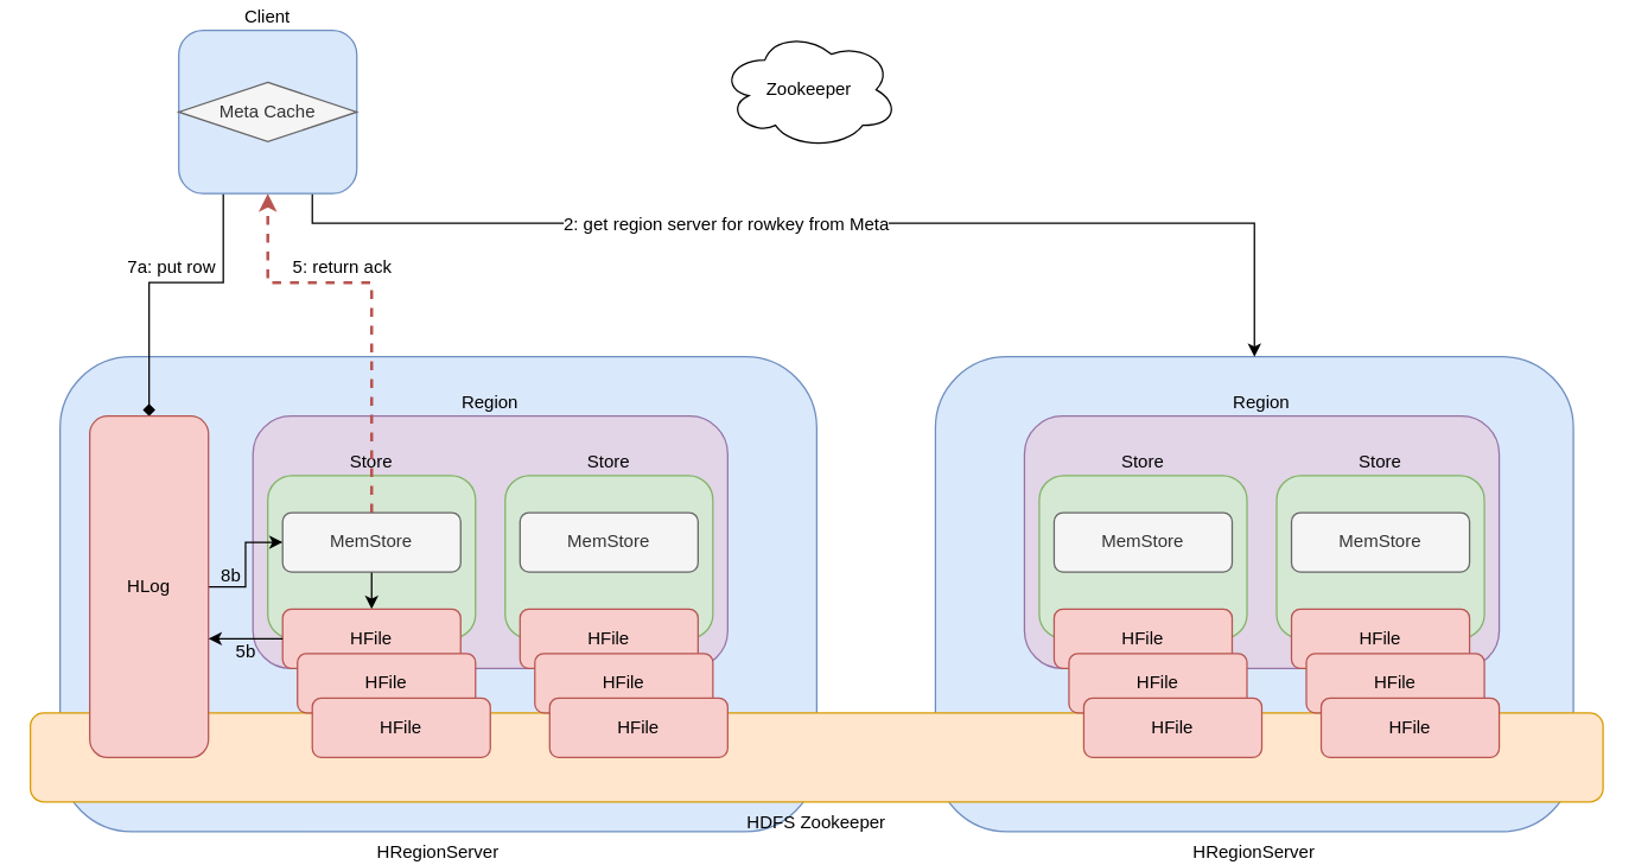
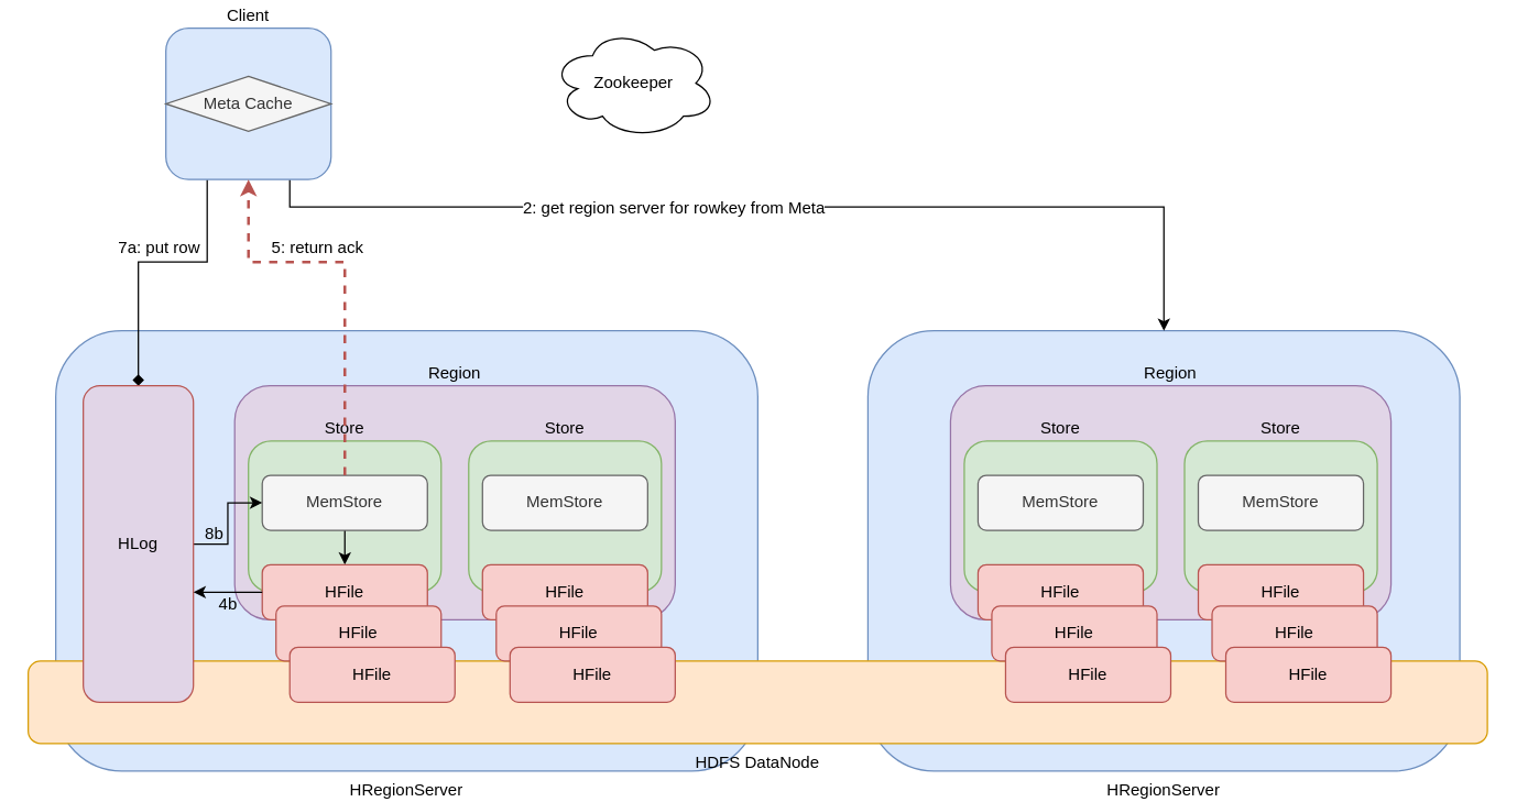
  <mxCell id="0" />
  <mxCell id="1" parent="0" />
  <mxCell id="2" value="HRegionServer" style="rounded=1;whiteSpace=wrap;html=1;labelPosition=center;verticalLabelPosition=bottom;align=center;verticalAlign=top;fillColor=#dae8fc;strokeColor=#6c8ebf;" parent="1" vertex="1"><mxGeometry x="630" y="240" width="430" height="320" as="geometry" /></mxCell>
  <mxCell id="3" value="HRegionServer" style="rounded=1;whiteSpace=wrap;html=1;labelPosition=center;verticalLabelPosition=bottom;align=center;verticalAlign=top;fillColor=#dae8fc;strokeColor=#6c8ebf;" parent="1" vertex="1"><mxGeometry x="40" y="240" width="510" height="320" as="geometry" /></mxCell>
- <mxCell id="4" value="HDFS Zookeeper" style="rounded=1;whiteSpace=wrap;html=1;fillColor=#ffe6cc;strokeColor=#d79b00;labelPosition=center;verticalLabelPosition=bottom;align=center;verticalAlign=top;" parent="1" vertex="1"><mxGeometry x="20" y="480" width="1060" height="60" as="geometry" /></mxCell>
+ <mxCell id="4" value="HDFS DataNode" style="rounded=1;whiteSpace=wrap;html=1;fillColor=#ffe6cc;strokeColor=#d79b00;labelPosition=center;verticalLabelPosition=bottom;align=center;verticalAlign=top;" parent="1" vertex="1"><mxGeometry x="20" y="480" width="1060" height="60" as="geometry" /></mxCell>
  <mxCell id="5" value="" style="group" parent="1" vertex="1" connectable="0"><mxGeometry x="170" y="280" width="320" height="230" as="geometry" /></mxCell>
  <mxCell id="6" value="Region" style="rounded=1;whiteSpace=wrap;html=1;labelPosition=center;verticalLabelPosition=top;align=center;verticalAlign=bottom;fillColor=#e1d5e7;strokeColor=#9673a6;" parent="5" vertex="1"><mxGeometry width="320" height="170" as="geometry" /></mxCell>
  <mxCell id="7" value="" style="group" parent="5" vertex="1" connectable="0"><mxGeometry x="10" y="40" width="150" height="190" as="geometry" /></mxCell>
  <mxCell id="8" value="Store" style="rounded=1;whiteSpace=wrap;html=1;labelPosition=center;verticalLabelPosition=top;align=center;verticalAlign=bottom;fillColor=#d5e8d4;strokeColor=#82b366;" parent="7" vertex="1"><mxGeometry width="140" height="110" as="geometry" /></mxCell>
  <mxCell id="9" style="edgeStyle=orthogonalEdgeStyle;rounded=0;orthogonalLoop=1;jettySize=auto;html=1;strokeWidth=1;" parent="7" source="10" target="11" edge="1"><mxGeometry relative="1" as="geometry" /></mxCell>
  <mxCell id="10" value="MemStore" style="rounded=1;whiteSpace=wrap;html=1;labelPosition=center;verticalLabelPosition=middle;align=center;verticalAlign=middle;fillColor=#f5f5f5;strokeColor=#666666;fontColor=#333333;" parent="7" vertex="1"><mxGeometry x="10" y="25" width="120" height="40" as="geometry" /></mxCell>
  <mxCell id="11" value="HFile" style="rounded=1;whiteSpace=wrap;html=1;labelPosition=center;verticalLabelPosition=middle;align=center;verticalAlign=middle;fillColor=#f8cecc;strokeColor=#b85450;" parent="7" vertex="1"><mxGeometry x="10" y="90" width="120" height="40" as="geometry" /></mxCell>
  <mxCell id="12" value="HFile" style="rounded=1;whiteSpace=wrap;html=1;labelPosition=center;verticalLabelPosition=middle;align=center;verticalAlign=middle;fillColor=#f8cecc;strokeColor=#b85450;" parent="7" vertex="1"><mxGeometry x="20" y="120" width="120" height="40" as="geometry" /></mxCell>
  <mxCell id="13" value="HFile" style="rounded=1;whiteSpace=wrap;html=1;labelPosition=center;verticalLabelPosition=middle;align=center;verticalAlign=middle;fillColor=#f8cecc;strokeColor=#b85450;" parent="7" vertex="1"><mxGeometry x="30" y="150" width="120" height="40" as="geometry" /></mxCell>
  <mxCell id="14" value="" style="group" parent="5" vertex="1" connectable="0"><mxGeometry x="170" y="40" width="150" height="190" as="geometry" /></mxCell>
  <mxCell id="15" value="Store" style="rounded=1;whiteSpace=wrap;html=1;labelPosition=center;verticalLabelPosition=top;align=center;verticalAlign=bottom;fillColor=#d5e8d4;strokeColor=#82b366;" parent="14" vertex="1"><mxGeometry width="140" height="110" as="geometry" /></mxCell>
  <mxCell id="16" value="MemStore" style="rounded=1;whiteSpace=wrap;html=1;labelPosition=center;verticalLabelPosition=middle;align=center;verticalAlign=middle;fillColor=#f5f5f5;strokeColor=#666666;fontColor=#333333;" parent="14" vertex="1"><mxGeometry x="10" y="25" width="120" height="40" as="geometry" /></mxCell>
  <mxCell id="17" value="HFile" style="rounded=1;whiteSpace=wrap;html=1;labelPosition=center;verticalLabelPosition=middle;align=center;verticalAlign=middle;fillColor=#f8cecc;strokeColor=#b85450;" parent="14" vertex="1"><mxGeometry x="10" y="90" width="120" height="40" as="geometry" /></mxCell>
  <mxCell id="18" value="HFile" style="rounded=1;whiteSpace=wrap;html=1;labelPosition=center;verticalLabelPosition=middle;align=center;verticalAlign=middle;fillColor=#f8cecc;strokeColor=#b85450;" parent="14" vertex="1"><mxGeometry x="20" y="120" width="120" height="40" as="geometry" /></mxCell>
  <mxCell id="19" value="HFile" style="rounded=1;whiteSpace=wrap;html=1;labelPosition=center;verticalLabelPosition=middle;align=center;verticalAlign=middle;fillColor=#f8cecc;strokeColor=#b85450;" parent="14" vertex="1"><mxGeometry x="30" y="150" width="120" height="40" as="geometry" /></mxCell>
  <mxCell id="20" style="edgeStyle=orthogonalEdgeStyle;rounded=0;orthogonalLoop=1;jettySize=auto;html=1;" parent="1" source="23" target="2" edge="1"><mxGeometry relative="1" as="geometry"><Array as="points"><mxPoint x="210" y="150" /><mxPoint x="845" y="150" /></Array></mxGeometry></mxCell>
  <mxCell id="21" value="2: get region server for rowkey from Meta" style="text;html=1;align=center;verticalAlign=middle;resizable=0;points=[];;labelBackgroundColor=#ffffff;" parent="20" vertex="1" connectable="0"><mxGeometry x="-0.218" y="-3" relative="1" as="geometry"><mxPoint x="7" y="-3" as="offset" /></mxGeometry></mxCell>
  <mxCell id="22" style="edgeStyle=orthogonalEdgeStyle;rounded=0;orthogonalLoop=1;jettySize=auto;html=1;entryX=0.5;entryY=0;entryDx=0;entryDy=0;exitX=0.25;exitY=1;exitDx=0;exitDy=0;endArrow=diamond;" parent="1" source="23" target="42" edge="1"><mxGeometry relative="1" as="geometry"><mxPoint x="180" y="140" as="sourcePoint" /><Array as="points"><mxPoint x="150" y="190" /><mxPoint x="100" y="190" /></Array></mxGeometry></mxCell>
  <mxCell id="23" value="Client" style="rounded=1;whiteSpace=wrap;html=1;fillColor=#dae8fc;strokeColor=#6c8ebf;labelPosition=center;verticalLabelPosition=top;align=center;verticalAlign=bottom;" parent="1" vertex="1"><mxGeometry x="120" y="20" width="120" height="110" as="geometry" /></mxCell>
- <mxCell id="24" value="Zookeeper" style="ellipse;shape=cloud;whiteSpace=wrap;html=1;" parent="1" vertex="1"><mxGeometry x="485" y="20" width="120" height="80" as="geometry" /></mxCell>
+ <mxCell id="24" value="Zookeeper" style="ellipse;shape=cloud;whiteSpace=wrap;html=1;" parent="1" vertex="1"><mxGeometry x="400" y="20" width="120" height="80" as="geometry" /></mxCell>
  <mxCell id="25" value="" style="group" parent="1" vertex="1" connectable="0"><mxGeometry x="690" y="280" width="320" height="230" as="geometry" /></mxCell>
  <mxCell id="26" value="Region" style="rounded=1;whiteSpace=wrap;html=1;labelPosition=center;verticalLabelPosition=top;align=center;verticalAlign=bottom;fillColor=#e1d5e7;strokeColor=#9673a6;" parent="25" vertex="1"><mxGeometry width="320" height="170" as="geometry" /></mxCell>
  <mxCell id="27" value="" style="group" parent="25" vertex="1" connectable="0"><mxGeometry x="10" y="40" width="150" height="190" as="geometry" /></mxCell>
  <mxCell id="28" value="Store" style="rounded=1;whiteSpace=wrap;html=1;labelPosition=center;verticalLabelPosition=top;align=center;verticalAlign=bottom;fillColor=#d5e8d4;strokeColor=#82b366;" parent="27" vertex="1"><mxGeometry width="140" height="110" as="geometry" /></mxCell>
  <mxCell id="29" value="MemStore" style="rounded=1;whiteSpace=wrap;html=1;labelPosition=center;verticalLabelPosition=middle;align=center;verticalAlign=middle;fillColor=#f5f5f5;strokeColor=#666666;fontColor=#333333;" parent="27" vertex="1"><mxGeometry x="10" y="25" width="120" height="40" as="geometry" /></mxCell>
  <mxCell id="30" value="HFile" style="rounded=1;whiteSpace=wrap;html=1;labelPosition=center;verticalLabelPosition=middle;align=center;verticalAlign=middle;fillColor=#f8cecc;strokeColor=#b85450;" parent="27" vertex="1"><mxGeometry x="10" y="90" width="120" height="40" as="geometry" /></mxCell>
  <mxCell id="31" value="HFile" style="rounded=1;whiteSpace=wrap;html=1;labelPosition=center;verticalLabelPosition=middle;align=center;verticalAlign=middle;fillColor=#f8cecc;strokeColor=#b85450;" parent="27" vertex="1"><mxGeometry x="20" y="120" width="120" height="40" as="geometry" /></mxCell>
  <mxCell id="32" value="HFile" style="rounded=1;whiteSpace=wrap;html=1;labelPosition=center;verticalLabelPosition=middle;align=center;verticalAlign=middle;fillColor=#f8cecc;strokeColor=#b85450;" parent="27" vertex="1"><mxGeometry x="30" y="150" width="120" height="40" as="geometry" /></mxCell>
  <mxCell id="33" value="" style="group" parent="25" vertex="1" connectable="0"><mxGeometry x="170" y="40" width="150" height="190" as="geometry" /></mxCell>
  <mxCell id="34" value="Store" style="rounded=1;whiteSpace=wrap;html=1;labelPosition=center;verticalLabelPosition=top;align=center;verticalAlign=bottom;fillColor=#d5e8d4;strokeColor=#82b366;" parent="33" vertex="1"><mxGeometry width="140" height="110" as="geometry" /></mxCell>
  <mxCell id="35" value="MemStore" style="rounded=1;whiteSpace=wrap;html=1;labelPosition=center;verticalLabelPosition=middle;align=center;verticalAlign=middle;fillColor=#f5f5f5;strokeColor=#666666;fontColor=#333333;" parent="33" vertex="1"><mxGeometry x="10" y="25" width="120" height="40" as="geometry" /></mxCell>
  <mxCell id="36" value="HFile" style="rounded=1;whiteSpace=wrap;html=1;labelPosition=center;verticalLabelPosition=middle;align=center;verticalAlign=middle;fillColor=#f8cecc;strokeColor=#b85450;" parent="33" vertex="1"><mxGeometry x="10" y="90" width="120" height="40" as="geometry" /></mxCell>
  <mxCell id="37" value="HFile" style="rounded=1;whiteSpace=wrap;html=1;labelPosition=center;verticalLabelPosition=middle;align=center;verticalAlign=middle;fillColor=#f8cecc;strokeColor=#b85450;" parent="33" vertex="1"><mxGeometry x="20" y="120" width="120" height="40" as="geometry" /></mxCell>
  <mxCell id="38" value="HFile" style="rounded=1;whiteSpace=wrap;html=1;labelPosition=center;verticalLabelPosition=middle;align=center;verticalAlign=middle;fillColor=#f8cecc;strokeColor=#b85450;" parent="33" vertex="1"><mxGeometry x="30" y="150" width="120" height="40" as="geometry" /></mxCell>
  <mxCell id="39" value="Meta Cache" style="rhombus;whiteSpace=wrap;html=1;labelPosition=center;verticalLabelPosition=middle;align=center;verticalAlign=middle;fillColor=#f5f5f5;strokeColor=#666666;fontColor=#333333;" parent="1" vertex="1"><mxGeometry x="120" y="55" width="120" height="40" as="geometry" /></mxCell>
  <mxCell id="40" value="&lt;span style=&quot;background-color: rgb(255 , 255 , 255)&quot;&gt;7a: put row&lt;/span&gt;" style="text;html=1;align=center;verticalAlign=middle;resizable=0;points=[];;autosize=1;" parent="1" vertex="1"><mxGeometry x="80" y="170" width="70" height="20" as="geometry" /></mxCell>
  <mxCell id="41" style="edgeStyle=orthogonalEdgeStyle;rounded=0;orthogonalLoop=1;jettySize=auto;html=1;entryX=0;entryY=0.5;entryDx=0;entryDy=0;" parent="1" source="42" target="10" edge="1"><mxGeometry relative="1" as="geometry" /></mxCell>
- <mxCell id="42" value="HLog" style="rounded=1;whiteSpace=wrap;html=1;labelPosition=center;verticalLabelPosition=middle;align=center;verticalAlign=middle;fillColor=#f8cecc;strokeColor=#b85450;" parent="1" vertex="1"><mxGeometry x="60" y="280" width="80" height="230" as="geometry" /></mxCell>
+ <mxCell id="42" value="HLog" style="rounded=1;whiteSpace=wrap;html=1;labelPosition=center;verticalLabelPosition=middle;align=center;verticalAlign=middle;fillColor=#e1d5e7;strokeColor=#b85450;" parent="1" vertex="1"><mxGeometry x="60" y="280" width="80" height="230" as="geometry" /></mxCell>
  <mxCell id="43" value="8b" style="text;html=1;align=center;verticalAlign=middle;resizable=0;points=[];;autosize=1;" parent="1" vertex="1"><mxGeometry x="140" y="378" width="30" height="20" as="geometry" /></mxCell>
  <mxCell id="44" style="edgeStyle=orthogonalEdgeStyle;rounded=0;orthogonalLoop=1;jettySize=auto;html=1;entryX=0.5;entryY=1;entryDx=0;entryDy=0;dashed=1;strokeWidth=2;fillColor=#f8cecc;strokeColor=#b85450;" parent="1" source="10" target="23" edge="1"><mxGeometry relative="1" as="geometry"><Array as="points"><mxPoint x="250" y="190" /><mxPoint x="180" y="190" /></Array></mxGeometry></mxCell>
  <mxCell id="45" value="5: return ack" style="text;html=1;align=center;verticalAlign=middle;resizable=0;points=[];;autosize=1;" parent="1" vertex="1"><mxGeometry x="190" y="170" width="80" height="20" as="geometry" /></mxCell>
  <mxCell id="46" style="edgeStyle=orthogonalEdgeStyle;rounded=0;orthogonalLoop=1;jettySize=auto;html=1;entryX=1;entryY=0.652;entryDx=0;entryDy=0;entryPerimeter=0;strokeWidth=1;" parent="1" source="11" target="42" edge="1"><mxGeometry relative="1" as="geometry" /></mxCell>
- <mxCell id="47" value="5b" style="text;html=1;align=center;verticalAlign=middle;resizable=0;points=[];;autosize=1;" parent="1" vertex="1"><mxGeometry x="150" y="429" width="30" height="20" as="geometry" /></mxCell>
+ <mxCell id="47" value="4b" style="text;html=1;align=center;verticalAlign=middle;resizable=0;points=[];;autosize=1;" parent="1" vertex="1"><mxGeometry x="150" y="429" width="30" height="20" as="geometry" /></mxCell>
